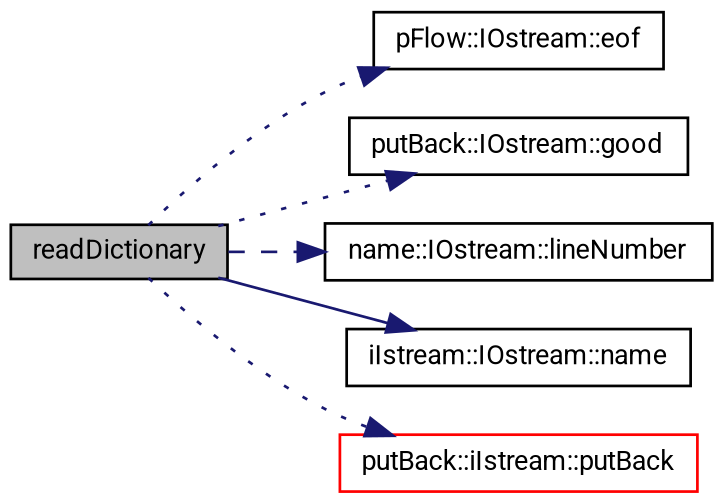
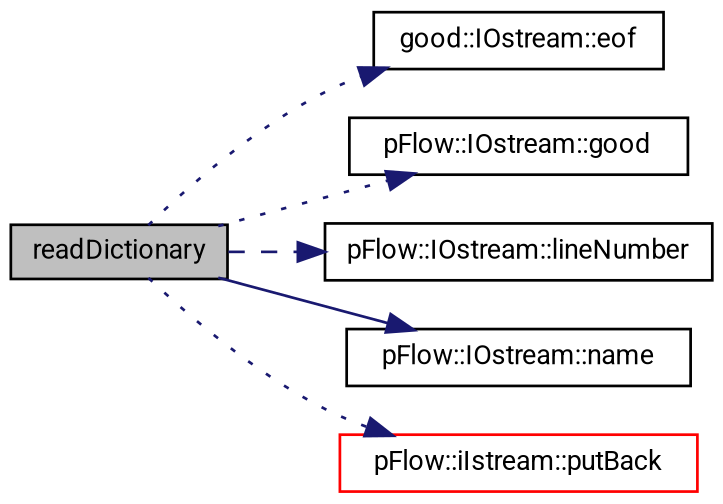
  digraph {
    fontname=Roboto
    rankdir=LR
    node [color=black fillcolor=white fontname=Roboto fontsize=10 shape=record style=filled]
    edge [color=midnightblue fontname=Roboto fontsize=10 labelfontname=Helvetica labelfontsize=10 style=dotted]
    n1 [fillcolor=grey75 fontcolor=black height=0.2 label=readDictionary width=0.4]
-   n2 [height=0.2 label="pFlow::IOstream::eof" width=0.4]
-   n3 [height=0.2 label="putBack::IOstream::good" width=0.4]
-   n4 [height=0.2 label="name::IOstream::lineNumber" width=0.4]
-   n5 [height=0.2 label="iIstream::IOstream::name" width=0.4]
-   n6 [color=red height=0.2 label="putBack::iIstream::putBack" width=0.4]
+   n2 [height=0.2 label="good::IOstream::eof" width=0.4]
+   n3 [height=0.2 label="pFlow::IOstream::good" width=0.4]
+   n4 [height=0.2 label="pFlow::IOstream::lineNumber" width=0.4]
+   n5 [height=0.2 label="pFlow::IOstream::name" width=0.4]
+   n6 [color=red height=0.2 label="pFlow::iIstream::putBack" width=0.4]
    n1 -> n2
    n1 -> n3
    n1 -> n4 [style=dashed]
    n1 -> n5 [style=solid]
    n1 -> n6
  }
